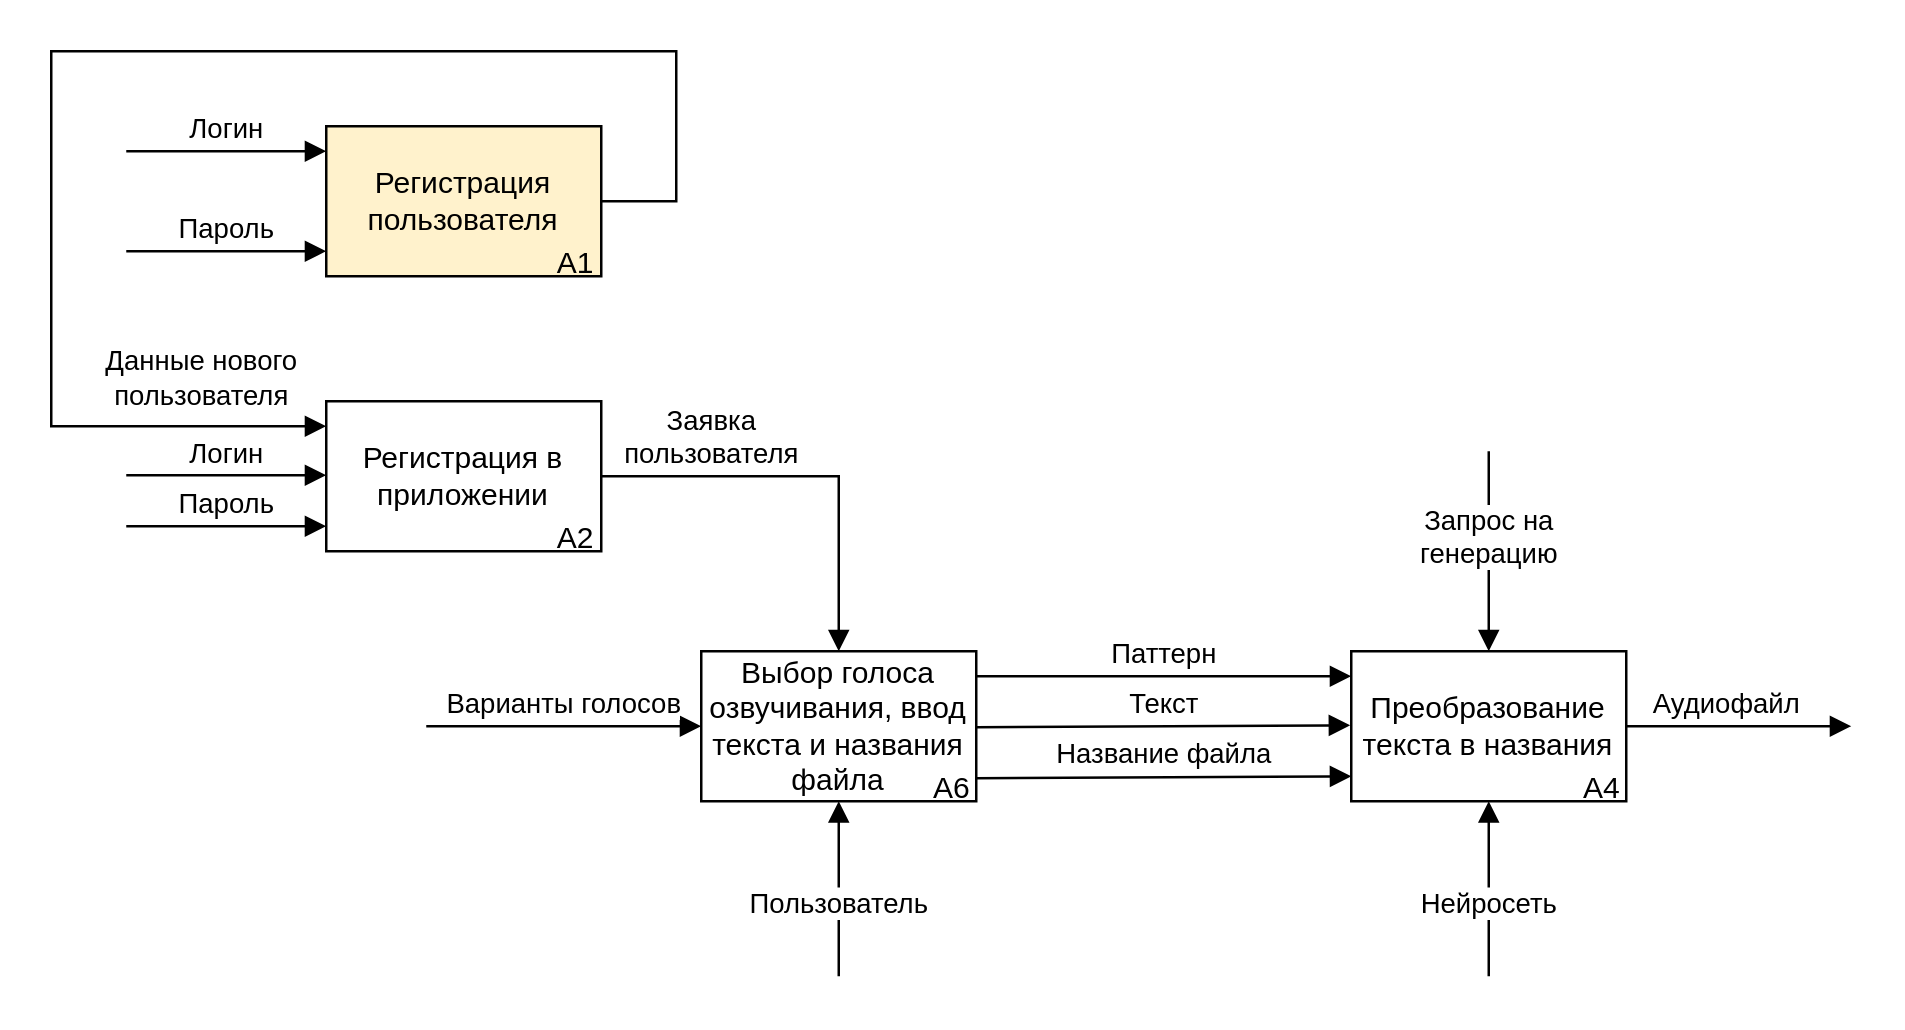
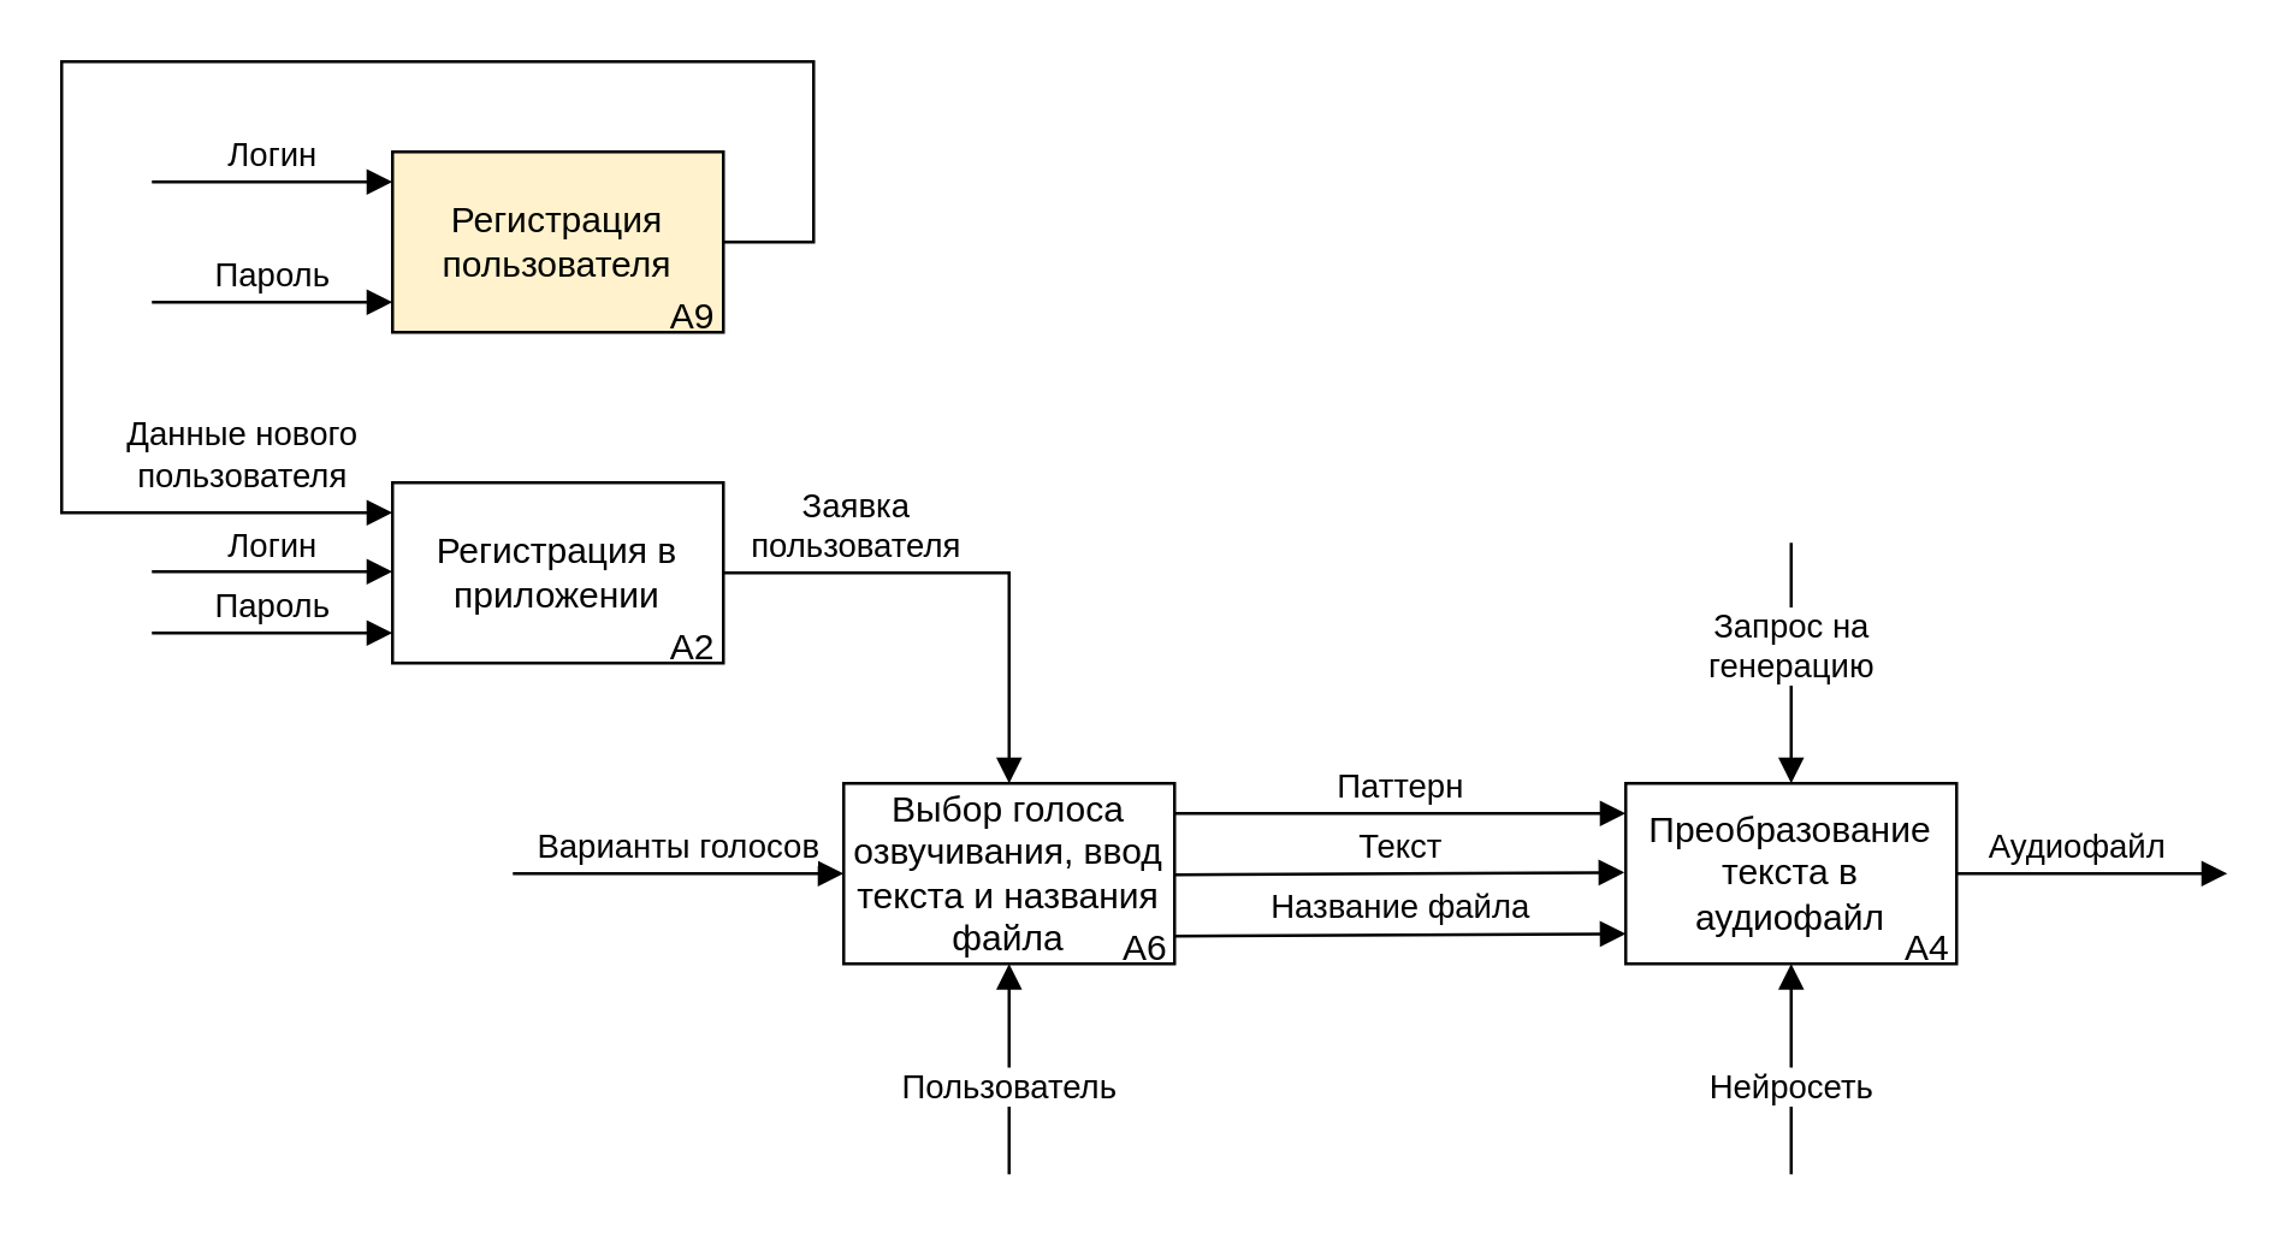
  <mxCell id="0" />
  <mxCell id="1" parent="0" />
  <mxCell id="2" value="Регистрация пользователя" style="html=1;whiteSpace=wrap;fillColor=#fff2cc;" parent="1" vertex="1"><mxGeometry x="130" y="50" width="110" height="60" as="geometry" /></mxCell>
  <mxCell id="3" value="Логин" style="html=1;verticalAlign=bottom;endArrow=block;curved=0;rounded=0;" parent="1" edge="1"><mxGeometry width="80" relative="1" as="geometry"><mxPoint x="50" y="60" as="sourcePoint" /><mxPoint x="130" y="60" as="targetPoint" /></mxGeometry></mxCell>
  <mxCell id="4" value="Пароль" style="html=1;verticalAlign=bottom;endArrow=block;curved=0;rounded=0;" parent="1" edge="1"><mxGeometry width="80" relative="1" as="geometry"><mxPoint x="50" y="100" as="sourcePoint" /><mxPoint x="130" y="100" as="targetPoint" /></mxGeometry></mxCell>
  <mxCell id="5" value="Регистрация в приложении" style="html=1;whiteSpace=wrap;" parent="1" vertex="1"><mxGeometry x="130" y="160" width="110" height="60" as="geometry" /></mxCell>
  <mxCell id="6" value="Логин" style="html=1;verticalAlign=bottom;endArrow=block;curved=0;rounded=0;" parent="1" edge="1"><mxGeometry width="80" relative="1" as="geometry"><mxPoint x="50" y="189.58" as="sourcePoint" /><mxPoint x="130" y="189.58" as="targetPoint" /></mxGeometry></mxCell>
  <mxCell id="7" value="Пароль" style="html=1;verticalAlign=bottom;endArrow=block;curved=0;rounded=0;" parent="1" edge="1"><mxGeometry width="80" relative="1" as="geometry"><mxPoint x="50" y="210" as="sourcePoint" /><mxPoint x="130" y="210" as="targetPoint" /></mxGeometry></mxCell>
  <mxCell id="8" value="" style="html=1;verticalAlign=bottom;endArrow=block;curved=0;rounded=0;exitX=1;exitY=0.5;exitDx=0;exitDy=0;" parent="1" source="2" edge="1"><mxGeometry width="80" relative="1" as="geometry"><mxPoint x="-20" y="-20" as="sourcePoint" /><mxPoint x="130" y="170" as="targetPoint" /><Array as="points"><mxPoint x="270" y="80" /><mxPoint x="270" y="20" /><mxPoint x="20" y="20" /><mxPoint x="20" y="170" /></Array></mxGeometry></mxCell>
  <mxCell id="9" value="Данные нового&lt;br&gt;пользователя" style="edgeLabel;html=1;align=center;verticalAlign=middle;resizable=0;points=[];" parent="8" vertex="1" connectable="0"><mxGeometry x="0.783" y="1" relative="1" as="geometry"><mxPoint x="14" y="-19" as="offset" /></mxGeometry></mxCell>
  <mxCell id="10" value="Выбор голоса озвучивания, ввод текста и названия файла" style="html=1;whiteSpace=wrap;" parent="1" vertex="1"><mxGeometry x="280" y="260" width="110" height="60" as="geometry" /></mxCell>
  <mxCell id="11" value="Паттерн" style="html=1;verticalAlign=bottom;endArrow=block;curved=0;rounded=0;exitX=1;exitY=0.5;exitDx=0;exitDy=0;" parent="1" edge="1"><mxGeometry width="80" relative="1" as="geometry"><mxPoint x="390" y="270" as="sourcePoint" /><mxPoint x="540" y="270" as="targetPoint" /></mxGeometry></mxCell>
  <mxCell id="12" value="Текст" style="html=1;verticalAlign=bottom;endArrow=block;curved=0;rounded=0;exitX=1.006;exitY=0.559;exitDx=0;exitDy=0;exitPerimeter=0;entryX=0.002;entryY=0.546;entryDx=0;entryDy=0;entryPerimeter=0;" parent="1" edge="1"><mxGeometry width="80" relative="1" as="geometry"><mxPoint x="390" y="290.39" as="sourcePoint" /><mxPoint x="539.56" y="289.61" as="targetPoint" /></mxGeometry></mxCell>
- <mxCell id="13" value="Преобразование текста в названия" style="html=1;whiteSpace=wrap;" parent="1" vertex="1"><mxGeometry x="540" y="260" width="110" height="60" as="geometry" /></mxCell>
+ <mxCell id="13" value="Преобразование текста в аудиофайл" style="html=1;whiteSpace=wrap;" parent="1" vertex="1"><mxGeometry x="540" y="260" width="110" height="60" as="geometry" /></mxCell>
  <mxCell id="14" value="Аудиофайл" style="html=1;verticalAlign=bottom;endArrow=block;curved=0;rounded=0;exitX=1;exitY=0.5;exitDx=0;exitDy=0;" parent="1" source="13" edge="1"><mxGeometry x="-0.111" width="80" relative="1" as="geometry"><mxPoint x="700" y="299.58" as="sourcePoint" /><mxPoint x="740" y="290" as="targetPoint" /><Array as="points" /><mxPoint as="offset" /></mxGeometry></mxCell>
  <mxCell id="15" value="Заявка&lt;br&gt;пользователя" style="html=1;verticalAlign=bottom;endArrow=block;curved=0;rounded=0;entryX=0.5;entryY=0;entryDx=0;entryDy=0;" parent="1" target="10" edge="1"><mxGeometry x="-0.467" width="80" relative="1" as="geometry"><mxPoint x="240" y="190" as="sourcePoint" /><mxPoint x="350" y="230" as="targetPoint" /><Array as="points"><mxPoint x="335" y="190" /></Array><mxPoint as="offset" /></mxGeometry></mxCell>
  <mxCell id="16" value="Пользователь" style="html=1;verticalAlign=bottom;endArrow=block;curved=0;rounded=0;entryX=0.5;entryY=1;entryDx=0;entryDy=0;" parent="1" target="10" edge="1"><mxGeometry x="-0.429" width="80" relative="1" as="geometry"><mxPoint x="335" y="390" as="sourcePoint" /><mxPoint x="347.5" y="340" as="targetPoint" /><mxPoint as="offset" /></mxGeometry></mxCell>
  <mxCell id="17" value="Нейросеть" style="html=1;verticalAlign=bottom;endArrow=block;curved=0;rounded=0;entryX=0.5;entryY=1;entryDx=0;entryDy=0;" parent="1" target="13" edge="1"><mxGeometry x="-0.429" width="80" relative="1" as="geometry"><mxPoint x="595" y="390" as="sourcePoint" /><mxPoint x="640" y="370" as="targetPoint" /><mxPoint as="offset" /></mxGeometry></mxCell>
  <mxCell id="18" value="Варианты голосов" style="html=1;verticalAlign=bottom;endArrow=block;curved=0;rounded=0;" parent="1" edge="1"><mxGeometry width="80" relative="1" as="geometry"><mxPoint x="170" y="290" as="sourcePoint" /><mxPoint x="280" y="290" as="targetPoint" /></mxGeometry></mxCell>
  <mxCell id="19" value="Запрос на&lt;br&gt;генерацию" style="html=1;verticalAlign=bottom;endArrow=block;curved=0;rounded=0;entryX=0.5;entryY=0;entryDx=0;entryDy=0;" parent="1" target="13" edge="1"><mxGeometry x="0.25" width="80" relative="1" as="geometry"><mxPoint x="595" y="180" as="sourcePoint" /><mxPoint x="670" y="180" as="targetPoint" /><mxPoint as="offset" /></mxGeometry></mxCell>
- <mxCell id="20" value="А1" style="text;html=1;strokeColor=none;fillColor=none;align=center;verticalAlign=middle;whiteSpace=wrap;rounded=0;" parent="1" vertex="1"><mxGeometry x="200" y="90" width="60" height="30" as="geometry" /></mxCell>
+ <mxCell id="20" value="А9" style="text;html=1;strokeColor=none;fillColor=none;align=center;verticalAlign=middle;whiteSpace=wrap;rounded=0;" parent="1" vertex="1"><mxGeometry x="200" y="90" width="60" height="30" as="geometry" /></mxCell>
  <mxCell id="21" value="А2" style="text;html=1;strokeColor=none;fillColor=none;align=center;verticalAlign=middle;whiteSpace=wrap;rounded=0;" parent="1" vertex="1"><mxGeometry x="200" y="200" width="60" height="30" as="geometry" /></mxCell>
  <mxCell id="22" value="А6" style="text;html=1;align=center;verticalAlign=middle;resizable=0;points=[];autosize=1;strokeColor=none;fillColor=none;" parent="1" vertex="1"><mxGeometry x="360" y="300" width="40" height="30" as="geometry" /></mxCell>
  <mxCell id="23" value="А4" style="text;html=1;align=center;verticalAlign=middle;resizable=0;points=[];autosize=1;strokeColor=none;fillColor=none;" parent="1" vertex="1"><mxGeometry x="620" y="300" width="40" height="30" as="geometry" /></mxCell>
  <mxCell id="24" value="Название файла" style="html=1;verticalAlign=bottom;endArrow=block;curved=0;rounded=0;exitX=0.999;exitY=0.897;exitDx=0;exitDy=0;entryX=0.002;entryY=0.883;entryDx=0;entryDy=0;exitPerimeter=0;entryPerimeter=0;" edge="1" parent="1"><mxGeometry x="-0.002" width="80" relative="1" as="geometry"><mxPoint x="389.67" y="310.84" as="sourcePoint" /><mxPoint x="540" y="310" as="targetPoint" /><mxPoint as="offset" /></mxGeometry></mxCell>
